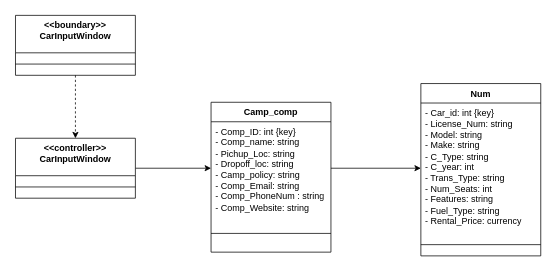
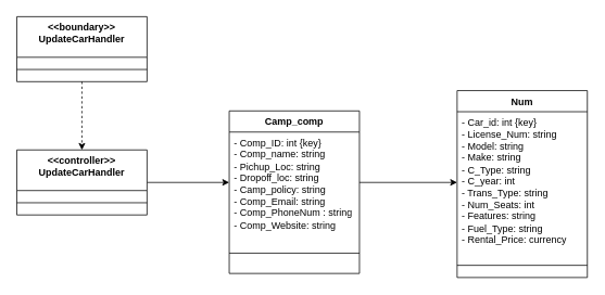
  <mxCell id="0" />
  <mxCell id="1" parent="0" />
  <mxCell id="2" style="edgeStyle=orthogonalEdgeStyle;rounded=0;orthogonalLoop=1;jettySize=auto;html=1;entryX=0;entryY=0.5;entryDx=0;entryDy=0;" edge="1" parent="1" source="3" target="9"><mxGeometry relative="1" as="geometry" /></mxCell>
- <mxCell id="3" value="&lt;div&gt;&amp;lt;&amp;lt;controller&amp;gt;&amp;gt;&lt;/div&gt;CarInputWindow" style="swimlane;fontStyle=1;align=center;verticalAlign=top;childLayout=stackLayout;horizontal=1;startSize=50;horizontalStack=0;resizeParent=1;resizeParentMax=0;resizeLast=0;collapsible=1;marginBottom=0;whiteSpace=wrap;html=1;" vertex="1" parent="1"><mxGeometry x="20" y="184" width="160" height="80" as="geometry" /></mxCell>
+ <mxCell id="3" value="&lt;div&gt;&amp;lt;&amp;lt;controller&amp;gt;&amp;gt;&lt;/div&gt;UpdateCarHandler" style="swimlane;fontStyle=1;align=center;verticalAlign=top;childLayout=stackLayout;horizontal=1;startSize=50;horizontalStack=0;resizeParent=1;resizeParentMax=0;resizeLast=0;collapsible=1;marginBottom=0;whiteSpace=wrap;html=1;" vertex="1" parent="1"><mxGeometry x="20" y="184" width="160" height="80" as="geometry" /></mxCell>
  <mxCell id="4" value="" style="line;strokeWidth=1;fillColor=none;align=left;verticalAlign=middle;spacingTop=-1;spacingLeft=3;spacingRight=3;rotatable=0;labelPosition=right;points=[];portConstraint=eastwest;strokeColor=inherit;" vertex="1" parent="3"><mxGeometry y="50" width="160" height="30" as="geometry" /></mxCell>
  <mxCell id="5" style="edgeStyle=orthogonalEdgeStyle;rounded=0;orthogonalLoop=1;jettySize=auto;html=1;entryX=0.5;entryY=0;entryDx=0;entryDy=0;dashed=1;" edge="1" parent="1" source="6" target="3"><mxGeometry relative="1" as="geometry" /></mxCell>
- <mxCell id="6" value="&lt;div&gt;&amp;lt;&amp;lt;boundary&amp;gt;&amp;gt;&lt;/div&gt;CarInputWindow" style="swimlane;fontStyle=1;align=center;verticalAlign=top;childLayout=stackLayout;horizontal=1;startSize=50;horizontalStack=0;resizeParent=1;resizeParentMax=0;resizeLast=0;collapsible=1;marginBottom=0;whiteSpace=wrap;html=1;" vertex="1" parent="1"><mxGeometry x="20" y="20" width="160" height="80" as="geometry" /></mxCell>
+ <mxCell id="6" value="&lt;div&gt;&amp;lt;&amp;lt;boundary&amp;gt;&amp;gt;&lt;/div&gt;UpdateCarHandler" style="swimlane;fontStyle=1;align=center;verticalAlign=top;childLayout=stackLayout;horizontal=1;startSize=50;horizontalStack=0;resizeParent=1;resizeParentMax=0;resizeLast=0;collapsible=1;marginBottom=0;whiteSpace=wrap;html=1;" vertex="1" parent="1"><mxGeometry x="20" y="20" width="160" height="80" as="geometry" /></mxCell>
  <mxCell id="7" value="" style="line;strokeWidth=1;fillColor=none;align=left;verticalAlign=middle;spacingTop=-1;spacingLeft=3;spacingRight=3;rotatable=0;labelPosition=right;points=[];portConstraint=eastwest;strokeColor=inherit;" vertex="1" parent="6"><mxGeometry y="50" width="160" height="30" as="geometry" /></mxCell>
  <mxCell id="8" value="Camp_comp&lt;div&gt;&lt;br&gt;&lt;/div&gt;" style="swimlane;fontStyle=1;align=center;verticalAlign=top;childLayout=stackLayout;horizontal=1;startSize=26;horizontalStack=0;resizeParent=1;resizeParentMax=0;resizeLast=0;collapsible=1;marginBottom=0;whiteSpace=wrap;html=1;" vertex="1" parent="1"><mxGeometry x="281" y="136" width="160" height="200" as="geometry" /></mxCell>
  <mxCell id="9" value="&lt;span style=&quot;background-color: initial;&quot;&gt;-&amp;nbsp;&lt;/span&gt;&lt;span style=&quot;background-color: initial; text-wrap-mode: nowrap;&quot;&gt;Comp_ID: int {key}&lt;/span&gt;&lt;div&gt;&lt;div style=&quot;text-wrap-mode: nowrap;&quot;&gt;- Comp_name: string&lt;/div&gt;&lt;div style=&quot;text-wrap-mode: nowrap;&quot;&gt;- Pichup_Loc: string&lt;/div&gt;&lt;div style=&quot;text-wrap-mode: nowrap;&quot;&gt;- Dropoff_loc: string&lt;/div&gt;&lt;div style=&quot;text-wrap-mode: nowrap;&quot;&gt;- Camp_policy: string&lt;/div&gt;&lt;div style=&quot;text-wrap-mode: nowrap;&quot;&gt;- Comp_Email: string&lt;/div&gt;&lt;div style=&quot;text-wrap-mode: nowrap;&quot;&gt;- Comp_PhoneNum : string&lt;/div&gt;&lt;div style=&quot;text-wrap-mode: nowrap;&quot;&gt;- Comp_Website: string&lt;/div&gt;&lt;/div&gt;&lt;div&gt;&lt;br&gt;&lt;/div&gt;" style="text;strokeColor=none;fillColor=none;align=left;verticalAlign=top;spacingLeft=4;spacingRight=4;overflow=hidden;rotatable=0;points=[[0,0.5],[1,0.5]];portConstraint=eastwest;whiteSpace=wrap;html=1;" vertex="1" parent="8"><mxGeometry y="26" width="160" height="124" as="geometry" /></mxCell>
  <mxCell id="10" value="" style="line;strokeWidth=1;fillColor=none;align=left;verticalAlign=middle;spacingTop=-1;spacingLeft=3;spacingRight=3;rotatable=0;labelPosition=right;points=[];portConstraint=eastwest;strokeColor=inherit;" vertex="1" parent="8"><mxGeometry y="150" width="160" height="50" as="geometry" /></mxCell>
  <mxCell id="11" value="Num" style="swimlane;fontStyle=1;align=center;verticalAlign=top;childLayout=stackLayout;horizontal=1;startSize=26;horizontalStack=0;resizeParent=1;resizeParentMax=0;resizeLast=0;collapsible=1;marginBottom=0;whiteSpace=wrap;html=1;" vertex="1" parent="1"><mxGeometry x="561" y="111" width="160" height="230" as="geometry" /></mxCell>
  <mxCell id="12" value="&lt;div&gt;&lt;span style=&quot;background-color: initial;&quot;&gt;- Car_id: int {key}&amp;nbsp;&lt;/span&gt;&lt;/div&gt;&lt;div&gt;&lt;div&gt;- License_Num: string&lt;/div&gt;&lt;div&gt;- Model: string&lt;/div&gt;&lt;div&gt;- Make: string&lt;/div&gt;&lt;div&gt;- C_Type: string&lt;/div&gt;&lt;div&gt;- C_year: int&lt;/div&gt;&lt;div&gt;- Trans_Type: string&lt;/div&gt;&lt;div&gt;- Num_Seats: int&lt;/div&gt;&lt;div&gt;- Features: string&lt;/div&gt;&lt;div&gt;- Fuel_Type: string&amp;nbsp;&lt;/div&gt;&lt;div&gt;- Rental_Price: currency&lt;/div&gt;&lt;/div&gt;" style="text;strokeColor=none;fillColor=none;align=left;verticalAlign=top;spacingLeft=4;spacingRight=4;overflow=hidden;rotatable=0;points=[[0,0.5],[1,0.5]];portConstraint=eastwest;whiteSpace=wrap;html=1;" vertex="1" parent="11"><mxGeometry y="26" width="160" height="174" as="geometry" /></mxCell>
  <mxCell id="13" value="" style="line;strokeWidth=1;fillColor=none;align=left;verticalAlign=middle;spacingTop=-1;spacingLeft=3;spacingRight=3;rotatable=0;labelPosition=right;points=[];portConstraint=eastwest;strokeColor=inherit;" vertex="1" parent="11"><mxGeometry y="200" width="160" height="30" as="geometry" /></mxCell>
  <mxCell id="14" style="edgeStyle=orthogonalEdgeStyle;rounded=0;orthogonalLoop=1;jettySize=auto;html=1;entryX=0;entryY=0.5;entryDx=0;entryDy=0;" edge="1" parent="1" source="9" target="12"><mxGeometry relative="1" as="geometry" /></mxCell>
